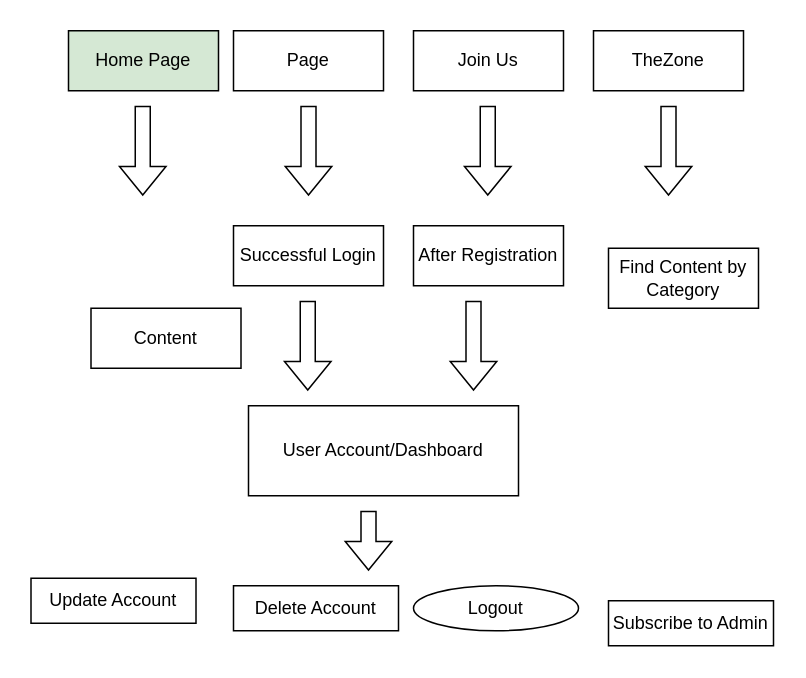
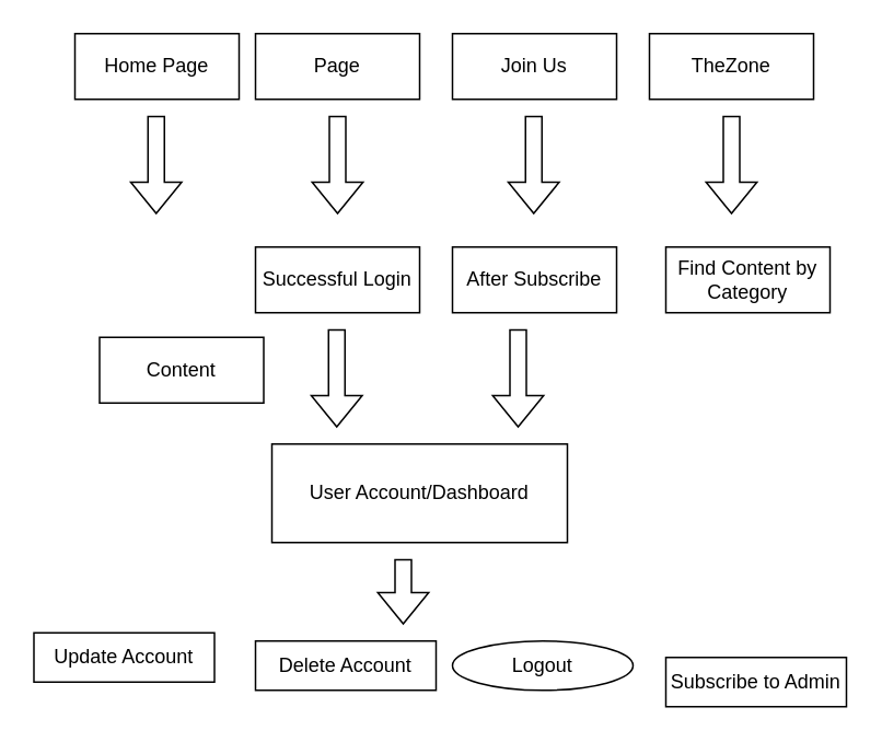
  <mxCell id="0" />
  <mxCell id="1" parent="0" />
- <mxCell id="2" value="Home Page" style="rounded=0;whiteSpace=wrap;html=1;fillColor=#d5e8d4;" parent="1" vertex="1"><mxGeometry x="45" y="20" width="100" height="40" as="geometry" /></mxCell>
+ <mxCell id="2" value="Home Page" style="rounded=0;whiteSpace=wrap;html=1;" parent="1" vertex="1"><mxGeometry x="45" y="20" width="100" height="40" as="geometry" /></mxCell>
  <mxCell id="3" value="Page" style="rounded=0;whiteSpace=wrap;html=1;" parent="1" vertex="1"><mxGeometry x="155" y="20" width="100" height="40" as="geometry" /></mxCell>
  <mxCell id="4" value="Join Us" style="rounded=0;whiteSpace=wrap;html=1;" parent="1" vertex="1"><mxGeometry x="275" y="20" width="100" height="40" as="geometry" /></mxCell>
  <mxCell id="5" value="TheZone" style="rounded=0;whiteSpace=wrap;html=1;" parent="1" vertex="1"><mxGeometry x="395" y="20" width="100" height="40" as="geometry" /></mxCell>
  <mxCell id="6" value="Content" style="rounded=0;whiteSpace=wrap;html=1;" parent="1" vertex="1"><mxGeometry x="60" y="205" width="100" height="40" as="geometry" /></mxCell>
  <mxCell id="7" value="" style="shape=flexArrow;endArrow=classic;html=1;rounded=0;" parent="1" edge="1"><mxGeometry width="50" height="50" relative="1" as="geometry"><mxPoint x="94.5" y="70" as="sourcePoint" /><mxPoint x="94.5" y="130" as="targetPoint" /></mxGeometry></mxCell>
  <mxCell id="8" value="" style="shape=flexArrow;endArrow=classic;html=1;rounded=0;" parent="1" edge="1"><mxGeometry width="50" height="50" relative="1" as="geometry"><mxPoint x="445" y="70" as="sourcePoint" /><mxPoint x="445" y="130" as="targetPoint" /></mxGeometry></mxCell>
  <mxCell id="9" value="" style="shape=flexArrow;endArrow=classic;html=1;rounded=0;" parent="1" edge="1"><mxGeometry width="50" height="50" relative="1" as="geometry"><mxPoint x="324.5" y="70" as="sourcePoint" /><mxPoint x="324.5" y="130" as="targetPoint" /></mxGeometry></mxCell>
  <mxCell id="10" value="" style="shape=flexArrow;endArrow=classic;html=1;rounded=0;" parent="1" edge="1"><mxGeometry width="50" height="50" relative="1" as="geometry"><mxPoint x="205" y="70" as="sourcePoint" /><mxPoint x="205" y="130" as="targetPoint" /></mxGeometry></mxCell>
  <mxCell id="11" value="Successful Login" style="rounded=0;whiteSpace=wrap;html=1;" parent="1" vertex="1"><mxGeometry x="155" y="150" width="100" height="40" as="geometry" /></mxCell>
- <mxCell id="12" value="After Registration" style="rounded=0;whiteSpace=wrap;html=1;" parent="1" vertex="1"><mxGeometry x="275" y="150" width="100" height="40" as="geometry" /></mxCell>
+ <mxCell id="12" value="After Subscribe" style="rounded=0;whiteSpace=wrap;html=1;" parent="1" vertex="1"><mxGeometry x="275" y="150" width="100" height="40" as="geometry" /></mxCell>
  <mxCell id="13" value="" style="shape=flexArrow;endArrow=classic;html=1;rounded=0;" parent="1" edge="1"><mxGeometry width="50" height="50" relative="1" as="geometry"><mxPoint x="204.5" y="200" as="sourcePoint" /><mxPoint x="204.5" y="260" as="targetPoint" /></mxGeometry></mxCell>
  <mxCell id="14" value="" style="shape=flexArrow;endArrow=classic;html=1;rounded=0;" parent="1" edge="1"><mxGeometry width="50" height="50" relative="1" as="geometry"><mxPoint x="315" y="200" as="sourcePoint" /><mxPoint x="315" y="260" as="targetPoint" /></mxGeometry></mxCell>
  <mxCell id="15" value="User Account/Dashboard" style="rounded=0;whiteSpace=wrap;html=1;" parent="1" vertex="1"><mxGeometry x="165" y="270" width="180" height="60" as="geometry" /></mxCell>
  <mxCell id="16" value="Update Account" style="rounded=0;whiteSpace=wrap;html=1;" vertex="1" parent="1"><mxGeometry x="20" y="385" width="110" height="30" as="geometry" /></mxCell>
  <mxCell id="17" value="Delete Account" style="rounded=0;whiteSpace=wrap;html=1;" vertex="1" parent="1"><mxGeometry x="155" y="390" width="110" height="30" as="geometry" /></mxCell>
  <mxCell id="18" value="" style="shape=flexArrow;endArrow=classic;html=1;rounded=0;" edge="1" parent="1"><mxGeometry width="50" height="50" relative="1" as="geometry"><mxPoint x="245" y="340" as="sourcePoint" /><mxPoint x="245" y="380" as="targetPoint" /></mxGeometry></mxCell>
  <mxCell id="19" value="Logout" style="ellipse;whiteSpace=wrap;html=1;" vertex="1" parent="1"><mxGeometry x="275" y="390" width="110" height="30" as="geometry" /></mxCell>
- <mxCell id="20" value="Find Content by Category" style="rounded=0;whiteSpace=wrap;html=1;" vertex="1" parent="1"><mxGeometry x="405" y="165" width="100" height="40" as="geometry" /></mxCell>
+ <mxCell id="20" value="Find Content by Category" style="rounded=0;whiteSpace=wrap;html=1;" vertex="1" parent="1"><mxGeometry x="405" y="150" width="100" height="40" as="geometry" /></mxCell>
  <mxCell id="21" value="Subscribe to Admin" style="rounded=0;whiteSpace=wrap;html=1;" vertex="1" parent="1"><mxGeometry x="405" y="400" width="110" height="30" as="geometry" /></mxCell>
